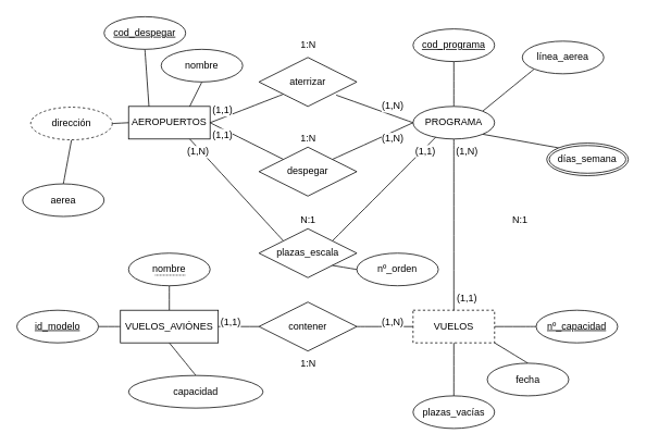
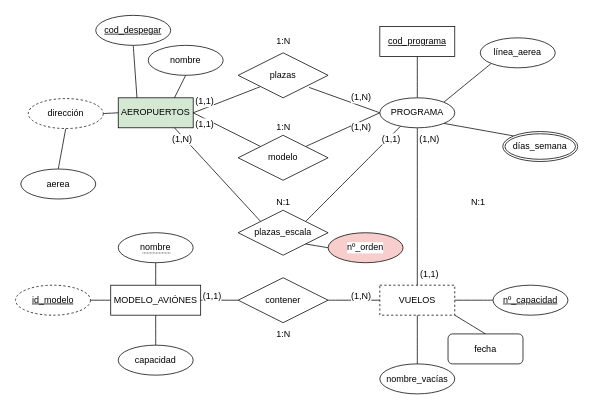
  <mxCell id="0" />
  <mxCell id="1" parent="0" />
  <mxCell id="2" style="edgeStyle=none;shape=connector;curved=1;rounded=0;orthogonalLoop=1;jettySize=auto;html=1;exitX=1;exitY=0.5;exitDx=0;exitDy=0;entryX=0;entryY=0;entryDx=0;entryDy=0;strokeColor=default;align=center;verticalAlign=middle;fontFamily=Helvetica;fontSize=12;fontColor=default;labelBackgroundColor=default;startSize=8;endArrow=none;endFill=0;endSize=8;" parent="1" source="3" target="23" edge="1"><mxGeometry relative="1" as="geometry" /></mxCell>
- <mxCell id="3" value="AEROPUERTOS" style="whiteSpace=wrap;html=1;align=center;" parent="1" vertex="1"><mxGeometry x="157" y="130" width="100" height="40" as="geometry" /></mxCell>
+ <mxCell id="3" value="AEROPUERTOS" style="whiteSpace=wrap;html=1;align=center;fillColor=#d5e8d4;" parent="1" vertex="1"><mxGeometry x="157" y="130" width="100" height="40" as="geometry" /></mxCell>
  <mxCell id="4" style="edgeStyle=none;shape=connector;curved=1;rounded=0;orthogonalLoop=1;jettySize=auto;html=1;exitX=0.5;exitY=1;exitDx=0;exitDy=0;entryX=0.25;entryY=0;entryDx=0;entryDy=0;strokeColor=default;align=center;verticalAlign=middle;fontFamily=Helvetica;fontSize=12;fontColor=default;labelBackgroundColor=default;startSize=8;endArrow=none;endFill=0;endSize=8;" parent="1" source="5" target="3" edge="1"><mxGeometry relative="1" as="geometry" /></mxCell>
  <mxCell id="5" value="cod_despegar" style="ellipse;whiteSpace=wrap;html=1;align=center;fontStyle=4;" parent="1" vertex="1"><mxGeometry x="127" y="20" width="100" height="40" as="geometry" /></mxCell>
  <mxCell id="6" style="edgeStyle=none;curved=1;rounded=0;orthogonalLoop=1;jettySize=auto;html=1;entryX=0.75;entryY=0;entryDx=0;entryDy=0;fontSize=12;startSize=8;endSize=8;endArrow=none;endFill=0;exitX=0.5;exitY=1;exitDx=0;exitDy=0;" parent="1" source="7" target="3" edge="1"><mxGeometry relative="1" as="geometry" /></mxCell>
  <mxCell id="7" value="nombre" style="ellipse;whiteSpace=wrap;html=1;align=center;" parent="1" vertex="1"><mxGeometry x="197" y="60" width="100" height="40" as="geometry" /></mxCell>
  <mxCell id="8" style="edgeStyle=none;shape=connector;curved=1;rounded=0;orthogonalLoop=1;jettySize=auto;html=1;exitX=0.5;exitY=0;exitDx=0;exitDy=0;entryX=0.5;entryY=1;entryDx=0;entryDy=0;strokeColor=default;align=center;verticalAlign=middle;fontFamily=Helvetica;fontSize=12;fontColor=default;labelBackgroundColor=default;startSize=8;endArrow=none;endFill=0;endSize=8;" parent="1" source="9" target="52" edge="1"><mxGeometry relative="1" as="geometry" /></mxCell>
  <mxCell id="9" value="aerea" style="ellipse;whiteSpace=wrap;html=1;align=center;" parent="1" vertex="1"><mxGeometry x="27" y="225" width="100" height="40" as="geometry" /></mxCell>
  <mxCell id="10" style="edgeStyle=none;shape=connector;curved=1;rounded=0;orthogonalLoop=1;jettySize=auto;html=1;entryX=0.5;entryY=0;entryDx=0;entryDy=0;strokeColor=default;align=center;verticalAlign=middle;fontFamily=Helvetica;fontSize=12;fontColor=default;labelBackgroundColor=default;startSize=8;endArrow=none;endFill=0;endSize=8;exitX=0.5;exitY=1;exitDx=0;exitDy=0;" parent="1" source="11" target="45" edge="1"><mxGeometry relative="1" as="geometry"><mxPoint x="247" y="360" as="sourcePoint" /></mxGeometry></mxCell>
  <mxCell id="11" value="&lt;span style=&quot;border-bottom: 1px dotted&quot;&gt;nombre&lt;/span&gt;" style="ellipse;whiteSpace=wrap;html=1;align=center;fontFamily=Helvetica;fontSize=12;fontColor=default;labelBackgroundColor=default;" parent="1" vertex="1"><mxGeometry x="157" y="310" width="100" height="40" as="geometry" /></mxCell>
  <mxCell id="12" style="edgeStyle=none;shape=connector;curved=1;rounded=0;orthogonalLoop=1;jettySize=auto;html=1;exitX=0.5;exitY=0;exitDx=0;exitDy=0;entryX=0.5;entryY=1;entryDx=0;entryDy=0;strokeColor=default;align=center;verticalAlign=middle;fontFamily=Helvetica;fontSize=12;fontColor=default;labelBackgroundColor=default;startSize=8;endArrow=none;endFill=0;endSize=8;" parent="1" source="13" target="45" edge="1"><mxGeometry relative="1" as="geometry"><mxPoint x="157" y="420" as="targetPoint" /></mxGeometry></mxCell>
- <mxCell id="13" value="capacidad" style="ellipse;whiteSpace=wrap;html=1;align=center;fontFamily=Helvetica;fontSize=12;fontColor=default;labelBackgroundColor=default;" parent="1" vertex="1"><mxGeometry x="157" y="460" width="165" height="40" as="geometry" /></mxCell>
+ <mxCell id="13" value="capacidad" style="ellipse;whiteSpace=wrap;html=1;align=center;fontFamily=Helvetica;fontSize=12;fontColor=default;labelBackgroundColor=default;" parent="1" vertex="1"><mxGeometry x="157" y="460" width="100" height="40" as="geometry" /></mxCell>
  <mxCell id="14" value="VUELOS" style="whiteSpace=wrap;html=1;align=center;fontFamily=Helvetica;fontSize=12;fontColor=default;labelBackgroundColor=default;dashed=1;" parent="1" vertex="1"><mxGeometry x="506" y="380" width="100" height="40" as="geometry" /></mxCell>
  <mxCell id="15" style="edgeStyle=none;shape=connector;curved=1;rounded=0;orthogonalLoop=1;jettySize=auto;html=1;exitX=0;exitY=0.5;exitDx=0;exitDy=0;strokeColor=default;align=center;verticalAlign=middle;fontFamily=Helvetica;fontSize=12;fontColor=default;labelBackgroundColor=default;startSize=8;endArrow=none;endFill=0;endSize=8;entryX=1;entryY=0.5;entryDx=0;entryDy=0;" parent="1" source="16" target="14" edge="1"><mxGeometry relative="1" as="geometry"><mxPoint x="607" y="150" as="targetPoint" /></mxGeometry></mxCell>
  <mxCell id="16" value="nº_capacidad" style="ellipse;whiteSpace=wrap;html=1;align=center;fontStyle=4;fontFamily=Helvetica;fontSize=12;fontColor=default;labelBackgroundColor=default;" parent="1" vertex="1"><mxGeometry x="657" y="380" width="100" height="40" as="geometry" /></mxCell>
  <mxCell id="17" style="edgeStyle=none;shape=connector;curved=1;rounded=0;orthogonalLoop=1;jettySize=auto;html=1;exitX=0;exitY=1;exitDx=0;exitDy=0;strokeColor=default;align=center;verticalAlign=middle;fontFamily=Helvetica;fontSize=12;fontColor=default;labelBackgroundColor=default;startSize=8;endArrow=none;endFill=0;endSize=8;entryX=1;entryY=0;entryDx=0;entryDy=0;" parent="1" source="18" target="34" edge="1"><mxGeometry relative="1" as="geometry"><mxPoint x="606" y="130" as="targetPoint" /></mxGeometry></mxCell>
  <mxCell id="18" value="línea_aerea" style="ellipse;whiteSpace=wrap;html=1;align=center;fontFamily=Helvetica;fontSize=12;fontColor=default;labelBackgroundColor=default;" parent="1" vertex="1"><mxGeometry x="640" y="50" width="100" height="40" as="geometry" /></mxCell>
  <mxCell id="19" style="edgeStyle=none;shape=connector;curved=1;rounded=0;orthogonalLoop=1;jettySize=auto;html=1;exitX=0;exitY=0;exitDx=0;exitDy=0;strokeColor=default;align=center;verticalAlign=middle;fontFamily=Helvetica;fontSize=12;fontColor=default;labelBackgroundColor=default;startSize=8;endArrow=none;endFill=0;endSize=8;entryX=1;entryY=1;entryDx=0;entryDy=0;" parent="1" source="54" target="34" edge="1"><mxGeometry relative="1" as="geometry"><mxPoint x="630.854" y="190.774" as="sourcePoint" /><mxPoint x="606" y="170" as="targetPoint" /></mxGeometry></mxCell>
  <mxCell id="20" style="edgeStyle=none;shape=connector;curved=1;rounded=0;orthogonalLoop=1;jettySize=auto;html=1;exitX=0;exitY=1;exitDx=0;exitDy=0;entryX=1;entryY=0.5;entryDx=0;entryDy=0;strokeColor=default;align=center;verticalAlign=middle;fontFamily=Helvetica;fontSize=12;fontColor=default;labelBackgroundColor=default;startSize=8;endArrow=none;endFill=0;endSize=8;" parent="1" source="21" target="3" edge="1"><mxGeometry relative="1" as="geometry" /></mxCell>
- <mxCell id="21" value="aterrizar" style="shape=rhombus;perimeter=rhombusPerimeter;whiteSpace=wrap;html=1;align=center;fontFamily=Helvetica;fontSize=12;fontColor=default;labelBackgroundColor=default;" parent="1" vertex="1"><mxGeometry x="317" y="70" width="120" height="60" as="geometry" /></mxCell>
+ <mxCell id="21" value="plazas" style="shape=rhombus;perimeter=rhombusPerimeter;whiteSpace=wrap;html=1;align=center;fontFamily=Helvetica;fontSize=12;fontColor=default;labelBackgroundColor=default;" parent="1" vertex="1"><mxGeometry x="317" y="70" width="120" height="60" as="geometry" /></mxCell>
  <mxCell id="22" style="edgeStyle=none;shape=connector;curved=1;rounded=0;orthogonalLoop=1;jettySize=auto;html=1;exitX=1;exitY=0;exitDx=0;exitDy=0;strokeColor=default;align=center;verticalAlign=middle;fontFamily=Helvetica;fontSize=12;fontColor=default;labelBackgroundColor=default;startSize=8;endArrow=none;endFill=0;endSize=8;entryX=0;entryY=0.5;entryDx=0;entryDy=0;" parent="1" source="23" target="34" edge="1"><mxGeometry relative="1" as="geometry"><mxPoint x="506" y="150" as="targetPoint" /></mxGeometry></mxCell>
- <mxCell id="23" value="despegar" style="shape=rhombus;perimeter=rhombusPerimeter;whiteSpace=wrap;html=1;align=center;fontFamily=Helvetica;fontSize=12;fontColor=default;labelBackgroundColor=default;" parent="1" vertex="1"><mxGeometry x="317" y="180" width="120" height="60" as="geometry" /></mxCell>
+ <mxCell id="23" value="modelo" style="shape=rhombus;perimeter=rhombusPerimeter;whiteSpace=wrap;html=1;align=center;fontFamily=Helvetica;fontSize=12;fontColor=default;labelBackgroundColor=default;" parent="1" vertex="1"><mxGeometry x="317" y="180" width="120" height="60" as="geometry" /></mxCell>
  <mxCell id="24" style="edgeStyle=none;shape=connector;curved=1;rounded=0;orthogonalLoop=1;jettySize=auto;html=1;entryX=0.789;entryY=0.769;entryDx=0;entryDy=0;entryPerimeter=0;strokeColor=default;align=center;verticalAlign=middle;fontFamily=Helvetica;fontSize=12;fontColor=default;labelBackgroundColor=default;startSize=8;endArrow=none;endFill=0;endSize=8;exitX=0;exitY=0.5;exitDx=0;exitDy=0;" parent="1" source="34" target="21" edge="1"><mxGeometry relative="1" as="geometry"><mxPoint x="506" y="150" as="sourcePoint" /></mxGeometry></mxCell>
  <mxCell id="25" value="(1,N)" style="text;html=1;align=center;verticalAlign=middle;resizable=0;points=[];autosize=1;strokeColor=none;fillColor=none;fontSize=12;fontFamily=Helvetica;fontColor=default;labelBackgroundColor=default;" parent="1" vertex="1"><mxGeometry x="456" y="115" width="50" height="30" as="geometry" /></mxCell>
  <mxCell id="26" value="(1,1)" style="text;html=1;align=center;verticalAlign=middle;resizable=0;points=[];autosize=1;strokeColor=none;fillColor=none;fontSize=12;fontFamily=Helvetica;fontColor=default;labelBackgroundColor=default;" parent="1" vertex="1"><mxGeometry x="247" y="120" width="50" height="30" as="geometry" /></mxCell>
  <mxCell id="27" value="(1,1)" style="text;html=1;align=center;verticalAlign=middle;resizable=0;points=[];autosize=1;strokeColor=none;fillColor=none;fontSize=12;fontFamily=Helvetica;fontColor=default;labelBackgroundColor=default;" parent="1" vertex="1"><mxGeometry x="247" y="150" width="50" height="30" as="geometry" /></mxCell>
  <mxCell id="28" value="(1,N)" style="text;html=1;align=center;verticalAlign=middle;resizable=0;points=[];autosize=1;strokeColor=none;fillColor=none;fontSize=12;fontFamily=Helvetica;fontColor=default;labelBackgroundColor=default;" parent="1" vertex="1"><mxGeometry x="456" y="155" width="50" height="30" as="geometry" /></mxCell>
  <mxCell id="29" value="1:N" style="text;html=1;align=center;verticalAlign=middle;resizable=0;points=[];autosize=1;strokeColor=none;fillColor=none;fontSize=12;fontFamily=Helvetica;fontColor=default;labelBackgroundColor=default;" parent="1" vertex="1"><mxGeometry x="357" y="40" width="40" height="30" as="geometry" /></mxCell>
  <mxCell id="30" value="1:N" style="text;html=1;align=center;verticalAlign=middle;resizable=0;points=[];autosize=1;strokeColor=none;fillColor=none;fontSize=12;fontFamily=Helvetica;fontColor=default;labelBackgroundColor=default;" parent="1" vertex="1"><mxGeometry x="357" y="155" width="40" height="30" as="geometry" /></mxCell>
  <mxCell id="31" style="edgeStyle=none;shape=connector;curved=1;rounded=0;orthogonalLoop=1;jettySize=auto;html=1;entryX=0.5;entryY=0;entryDx=0;entryDy=0;strokeColor=default;align=center;verticalAlign=middle;fontFamily=Helvetica;fontSize=12;fontColor=default;labelBackgroundColor=default;startSize=8;endArrow=none;endFill=0;endSize=8;exitX=0.5;exitY=1;exitDx=0;exitDy=0;" parent="1" source="34" target="14" edge="1"><mxGeometry relative="1" as="geometry"><mxPoint x="550" y="160" as="sourcePoint" /></mxGeometry></mxCell>
  <mxCell id="32" style="edgeStyle=none;shape=connector;curved=1;rounded=0;orthogonalLoop=1;jettySize=auto;html=1;exitX=0.5;exitY=0;exitDx=0;exitDy=0;entryX=0.5;entryY=1;entryDx=0;entryDy=0;strokeColor=default;align=center;verticalAlign=middle;fontFamily=Helvetica;fontSize=12;fontColor=default;labelBackgroundColor=default;startSize=8;endArrow=none;endFill=0;endSize=8;" parent="1" source="34" target="33" edge="1"><mxGeometry relative="1" as="geometry"><mxPoint x="581" y="130" as="sourcePoint" /></mxGeometry></mxCell>
- <mxCell id="33" value="cod_programa" style="ellipse;whiteSpace=wrap;html=1;align=center;fontStyle=4;fontFamily=Helvetica;fontSize=12;fontColor=default;labelBackgroundColor=default;" parent="1" vertex="1"><mxGeometry x="506" y="35" width="100" height="40" as="geometry" /></mxCell>
+ <mxCell id="33" value="cod_programa" style="whiteSpace=wrap;html=1;align=center;fontStyle=4;fontFamily=Helvetica;fontSize=12;fontColor=default;labelBackgroundColor=default;rounded=0;" parent="1" vertex="1"><mxGeometry x="506" y="35" width="100" height="40" as="geometry" /></mxCell>
  <mxCell id="34" value="PROGRAMA" style="ellipse;whiteSpace=wrap;html=1;align=center;fontFamily=Helvetica;fontSize=12;fontColor=default;labelBackgroundColor=default;" parent="1" vertex="1"><mxGeometry x="506" y="130" width="100" height="40" as="geometry" /></mxCell>
  <mxCell id="35" style="edgeStyle=none;shape=connector;curved=1;rounded=0;orthogonalLoop=1;jettySize=auto;html=1;exitX=0.5;exitY=0;exitDx=0;exitDy=0;entryX=1;entryY=1;entryDx=0;entryDy=0;strokeColor=default;align=center;verticalAlign=middle;fontFamily=Helvetica;fontSize=12;fontColor=default;labelBackgroundColor=default;startSize=8;endArrow=none;endFill=0;endSize=8;" parent="1" source="36" target="14" edge="1"><mxGeometry relative="1" as="geometry" /></mxCell>
- <mxCell id="36" value="fecha" style="ellipse;whiteSpace=wrap;html=1;align=center;fontFamily=Helvetica;fontSize=12;fontColor=default;labelBackgroundColor=default;" parent="1" vertex="1"><mxGeometry x="597" y="445" width="100" height="40" as="geometry" /></mxCell>
+ <mxCell id="36" value="fecha" style="whiteSpace=wrap;html=1;align=center;fontFamily=Helvetica;fontSize=12;fontColor=default;labelBackgroundColor=default;rounded=1;" parent="1" vertex="1"><mxGeometry x="597" y="445" width="100" height="40" as="geometry" /></mxCell>
  <mxCell id="37" style="edgeStyle=none;shape=connector;curved=1;rounded=0;orthogonalLoop=1;jettySize=auto;html=1;exitX=0.5;exitY=0;exitDx=0;exitDy=0;entryX=0.5;entryY=1;entryDx=0;entryDy=0;strokeColor=default;align=center;verticalAlign=middle;fontFamily=Helvetica;fontSize=12;fontColor=default;labelBackgroundColor=default;startSize=8;endArrow=none;endFill=0;endSize=8;" parent="1" source="38" target="14" edge="1"><mxGeometry relative="1" as="geometry" /></mxCell>
- <mxCell id="38" value="plazas_vacías" style="ellipse;whiteSpace=wrap;html=1;align=center;fontFamily=Helvetica;fontSize=12;fontColor=default;labelBackgroundColor=default;" parent="1" vertex="1"><mxGeometry x="506" y="485" width="100" height="40" as="geometry" /></mxCell>
+ <mxCell id="38" value="nombre_vacías" style="ellipse;whiteSpace=wrap;html=1;align=center;fontFamily=Helvetica;fontSize=12;fontColor=default;labelBackgroundColor=default;" parent="1" vertex="1"><mxGeometry x="506" y="485" width="100" height="40" as="geometry" /></mxCell>
  <mxCell id="39" style="edgeStyle=none;shape=connector;curved=1;rounded=0;orthogonalLoop=1;jettySize=auto;html=1;exitX=1;exitY=0;exitDx=0;exitDy=0;entryX=0.25;entryY=1;entryDx=0;entryDy=0;strokeColor=default;align=center;verticalAlign=middle;fontFamily=Helvetica;fontSize=12;fontColor=default;labelBackgroundColor=default;startSize=8;endArrow=none;endFill=0;endSize=8;" parent="1" source="47" target="34" edge="1"><mxGeometry relative="1" as="geometry"><mxPoint x="403.34" y="353.15" as="sourcePoint" /></mxGeometry></mxCell>
  <mxCell id="40" value="(1,N)" style="text;html=1;align=center;verticalAlign=middle;resizable=0;points=[];autosize=1;strokeColor=none;fillColor=none;fontSize=12;fontFamily=Helvetica;fontColor=default;labelBackgroundColor=default;" parent="1" vertex="1"><mxGeometry x="547" y="170" width="50" height="30" as="geometry" /></mxCell>
  <mxCell id="41" value="(1,1)" style="text;html=1;align=center;verticalAlign=middle;resizable=0;points=[];autosize=1;strokeColor=none;fillColor=none;fontSize=12;fontFamily=Helvetica;fontColor=default;labelBackgroundColor=default;" parent="1" vertex="1"><mxGeometry x="547" y="350" width="50" height="30" as="geometry" /></mxCell>
  <mxCell id="42" value="N:1" style="text;html=1;align=center;verticalAlign=middle;resizable=0;points=[];autosize=1;strokeColor=none;fillColor=none;fontSize=12;fontFamily=Helvetica;fontColor=default;labelBackgroundColor=default;" parent="1" vertex="1"><mxGeometry x="617" y="255" width="40" height="30" as="geometry" /></mxCell>
  <mxCell id="43" style="edgeStyle=none;shape=connector;curved=1;rounded=0;orthogonalLoop=1;jettySize=auto;html=1;exitX=1;exitY=0.5;exitDx=0;exitDy=0;entryX=0;entryY=0.5;entryDx=0;entryDy=0;strokeColor=default;align=center;verticalAlign=middle;fontFamily=Helvetica;fontSize=12;fontColor=default;labelBackgroundColor=default;startSize=8;endArrow=none;endFill=0;endSize=8;" parent="1" source="56" target="14" edge="1"><mxGeometry relative="1" as="geometry" /></mxCell>
  <mxCell id="44" style="edgeStyle=none;shape=connector;curved=1;rounded=0;orthogonalLoop=1;jettySize=auto;html=1;exitX=0;exitY=0.5;exitDx=0;exitDy=0;entryX=1;entryY=0.5;entryDx=0;entryDy=0;strokeColor=default;align=center;verticalAlign=middle;fontFamily=Helvetica;fontSize=12;fontColor=default;labelBackgroundColor=default;startSize=8;endArrow=none;endFill=0;endSize=8;" parent="1" source="45" target="53" edge="1"><mxGeometry relative="1" as="geometry" /></mxCell>
- <mxCell id="45" value="VUELOS_AVIÓNES" style="whiteSpace=wrap;html=1;align=center;fontFamily=Helvetica;fontSize=12;fontColor=default;labelBackgroundColor=default;" parent="1" vertex="1"><mxGeometry x="147" y="380" width="120" height="40" as="geometry" /></mxCell>
+ <mxCell id="45" value="MODELO_AVIÓNES" style="whiteSpace=wrap;html=1;align=center;fontFamily=Helvetica;fontSize=12;fontColor=default;labelBackgroundColor=default;" parent="1" vertex="1"><mxGeometry x="147" y="380" width="120" height="40" as="geometry" /></mxCell>
  <mxCell id="46" style="edgeStyle=none;shape=connector;curved=1;rounded=0;orthogonalLoop=1;jettySize=auto;html=1;exitX=0;exitY=0;exitDx=0;exitDy=0;entryX=0.75;entryY=1;entryDx=0;entryDy=0;strokeColor=default;align=center;verticalAlign=middle;fontFamily=Helvetica;fontSize=12;fontColor=default;labelBackgroundColor=default;startSize=8;endArrow=none;endFill=0;endSize=8;" parent="1" source="47" target="3" edge="1"><mxGeometry relative="1" as="geometry" /></mxCell>
  <mxCell id="47" value="plazas_escala" style="shape=rhombus;perimeter=rhombusPerimeter;whiteSpace=wrap;html=1;align=center;fontFamily=Helvetica;fontSize=12;fontColor=default;labelBackgroundColor=default;" parent="1" vertex="1"><mxGeometry x="317" y="280" width="120" height="60" as="geometry" /></mxCell>
  <mxCell id="48" value="(1,N)" style="text;html=1;align=center;verticalAlign=middle;resizable=0;points=[];autosize=1;strokeColor=none;fillColor=none;fontSize=12;fontFamily=Helvetica;fontColor=default;labelBackgroundColor=default;" parent="1" vertex="1"><mxGeometry x="217" y="171" width="50" height="30" as="geometry" /></mxCell>
  <mxCell id="49" value="(1,1)" style="text;html=1;align=center;verticalAlign=middle;resizable=0;points=[];autosize=1;strokeColor=none;fillColor=none;fontSize=12;fontFamily=Helvetica;fontColor=default;labelBackgroundColor=default;" parent="1" vertex="1"><mxGeometry x="496" y="170" width="50" height="30" as="geometry" /></mxCell>
  <mxCell id="50" value="N:1" style="text;html=1;align=center;verticalAlign=middle;resizable=0;points=[];autosize=1;strokeColor=none;fillColor=none;fontSize=12;fontFamily=Helvetica;fontColor=default;labelBackgroundColor=default;" parent="1" vertex="1"><mxGeometry x="357" y="255" width="40" height="30" as="geometry" /></mxCell>
  <mxCell id="51" style="edgeStyle=none;shape=connector;curved=1;rounded=0;orthogonalLoop=1;jettySize=auto;html=1;exitX=1;exitY=0.5;exitDx=0;exitDy=0;entryX=0;entryY=0.5;entryDx=0;entryDy=0;strokeColor=default;align=center;verticalAlign=middle;fontFamily=Helvetica;fontSize=12;fontColor=default;labelBackgroundColor=default;startSize=8;endArrow=none;endFill=0;endSize=8;" parent="1" source="52" target="3" edge="1"><mxGeometry relative="1" as="geometry" /></mxCell>
  <mxCell id="52" value="dirección" style="ellipse;whiteSpace=wrap;html=1;align=center;dashed=1;" parent="1" vertex="1"><mxGeometry x="37" y="131" width="100" height="40" as="geometry" /></mxCell>
- <mxCell id="53" value="id_modelo" style="ellipse;whiteSpace=wrap;html=1;align=center;fontStyle=4;fontFamily=Helvetica;fontSize=12;fontColor=default;labelBackgroundColor=default;" parent="1" vertex="1"><mxGeometry x="20" y="380" width="100" height="40" as="geometry" /></mxCell>
+ <mxCell id="53" value="id_modelo" style="ellipse;whiteSpace=wrap;html=1;align=center;fontStyle=4;fontFamily=Helvetica;fontSize=12;fontColor=default;labelBackgroundColor=default;dashed=1;" parent="1" vertex="1"><mxGeometry x="20" y="380" width="100" height="40" as="geometry" /></mxCell>
  <mxCell id="54" value="días_semana" style="ellipse;shape=doubleEllipse;margin=3;whiteSpace=wrap;html=1;align=center;fontFamily=Helvetica;fontSize=12;fontColor=default;labelBackgroundColor=default;" parent="1" vertex="1"><mxGeometry x="670" y="175" width="100" height="40" as="geometry" /></mxCell>
  <mxCell id="55" value="" style="edgeStyle=none;shape=connector;curved=1;rounded=0;orthogonalLoop=1;jettySize=auto;html=1;exitX=1;exitY=0.5;exitDx=0;exitDy=0;entryX=0;entryY=0.5;entryDx=0;entryDy=0;strokeColor=default;align=center;verticalAlign=middle;fontFamily=Helvetica;fontSize=12;fontColor=default;labelBackgroundColor=default;startSize=8;endArrow=none;endFill=0;endSize=8;" parent="1" source="45" target="56" edge="1"><mxGeometry relative="1" as="geometry"><mxPoint x="267" y="400" as="sourcePoint" /><mxPoint x="506" y="400" as="targetPoint" /></mxGeometry></mxCell>
  <mxCell id="56" value="contener" style="shape=rhombus;perimeter=rhombusPerimeter;whiteSpace=wrap;html=1;align=center;fontFamily=Helvetica;fontSize=12;fontColor=default;labelBackgroundColor=default;" parent="1" vertex="1"><mxGeometry x="317" y="370" width="120" height="60" as="geometry" /></mxCell>
  <mxCell id="57" value="(1,1)" style="text;html=1;align=center;verticalAlign=middle;resizable=0;points=[];autosize=1;strokeColor=none;fillColor=none;fontSize=12;fontFamily=Helvetica;fontColor=default;labelBackgroundColor=default;" parent="1" vertex="1"><mxGeometry x="257" y="380" width="50" height="30" as="geometry" /></mxCell>
  <mxCell id="58" value="(1,N)" style="text;html=1;align=center;verticalAlign=middle;resizable=0;points=[];autosize=1;strokeColor=none;fillColor=none;fontSize=12;fontFamily=Helvetica;fontColor=default;labelBackgroundColor=default;" parent="1" vertex="1"><mxGeometry x="456" y="380" width="50" height="30" as="geometry" /></mxCell>
  <mxCell id="59" value="1:N" style="text;html=1;align=center;verticalAlign=middle;resizable=0;points=[];autosize=1;strokeColor=none;fillColor=none;fontSize=12;fontFamily=Helvetica;fontColor=default;labelBackgroundColor=default;" parent="1" vertex="1"><mxGeometry x="357" y="430" width="40" height="30" as="geometry" /></mxCell>
  <mxCell id="60" style="edgeStyle=none;shape=connector;curved=1;rounded=0;orthogonalLoop=1;jettySize=auto;html=1;exitX=0;exitY=0.5;exitDx=0;exitDy=0;entryX=1;entryY=1;entryDx=0;entryDy=0;strokeColor=default;align=center;verticalAlign=middle;fontFamily=Helvetica;fontSize=12;fontColor=default;labelBackgroundColor=default;startSize=8;endArrow=none;endFill=0;endSize=8;" parent="1" source="61" target="47" edge="1"><mxGeometry relative="1" as="geometry" /></mxCell>
- <mxCell id="61" value="nº_orden" style="ellipse;whiteSpace=wrap;html=1;align=center;fontFamily=Helvetica;fontSize=12;fontColor=default;labelBackgroundColor=default;" parent="1" vertex="1"><mxGeometry x="437" y="310" width="100" height="40" as="geometry" /></mxCell>
+ <mxCell id="61" value="nº_orden" style="ellipse;whiteSpace=wrap;html=1;align=center;fontFamily=Helvetica;fontSize=12;fontColor=default;labelBackgroundColor=default;fillColor=#f8cecc;" parent="1" vertex="1"><mxGeometry x="437" y="310" width="100" height="40" as="geometry" /></mxCell>
